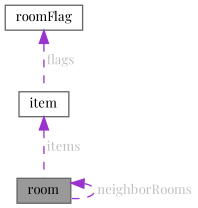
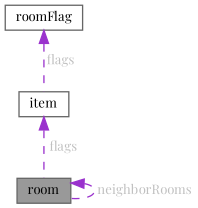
  digraph {
    fontname="Playfair Display"
    node [color=gray40 fillcolor=white fontname="Playfair Display" fontsize=10 shape=box style=filled]
    edge [color=darkorchid3 dir=back fontcolor=grey fontname="Playfair Display" fontsize=10 labelfontname=Helvetica labelfontsize=10 style=dashed]
    n1 [fillcolor=grey60 fontcolor=black height=0.2 label=room width=0.4]
    n2 [height=0.2 label=roomFlag width=0.4]
    n3 [height=0.2 label=item width=0.4]
    n1 -> n1 [label=" neighborRooms"]
    n2 -> n3 [label=" flags"]
-   n3 -> n1 [label=" items"]
+   n3 -> n1 [label=" flags"]
  }
